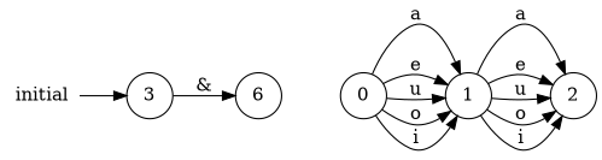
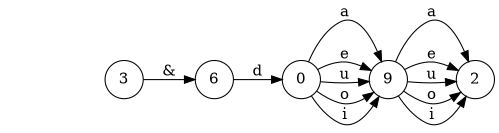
  digraph {
    rankdir=LR
    node [shape=circle]
    0 [height=0.5 width=0.5]
-   1 [height=0.5 width=0.5]
+   1 [height=0.5 width=0.5 label=9]
    2 [height=0.5 width=0.5]
    3 [height=0.5 width=0.5]
    n5 [height=0.5 label=6 width=0.5]
-   initial [height=0.5 shape=plaintext width=0.75]
    0 -> 1 [label=a]
    0 -> 1 [label=e]
    0 -> 1 [label=u]
    0 -> 1 [label=o]
    0 -> 1 [label=i]
    1 -> 2 [label=a]
    1 -> 2 [label=e]
    1 -> 2 [label=u]
    1 -> 2 [label=o]
    1 -> 2 [label=i]
    3 -> n5 [label="&"]
-   initial -> 3
+   n5 -> 0 [label=d]
  }
